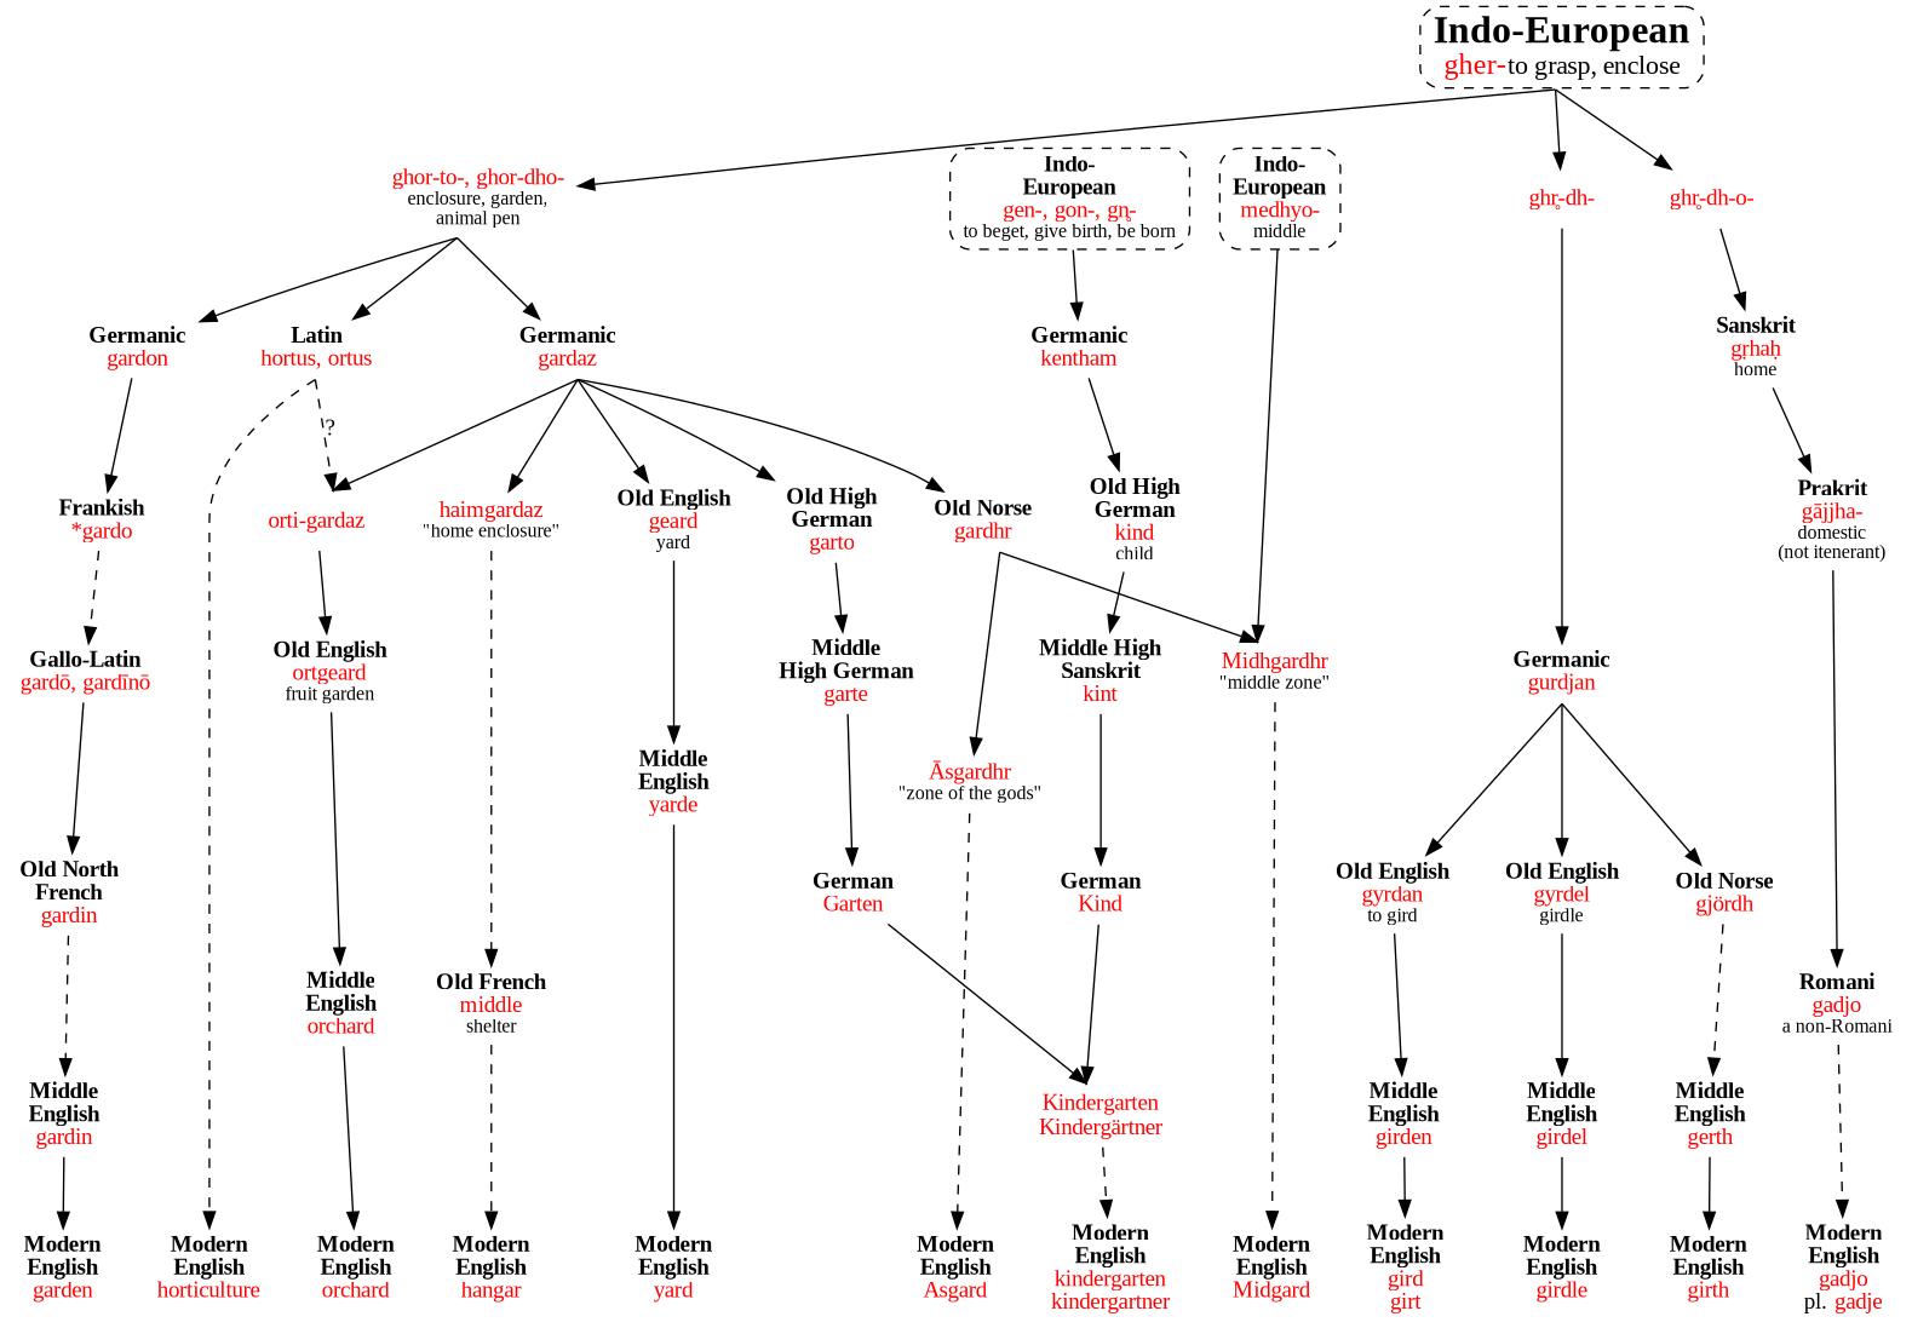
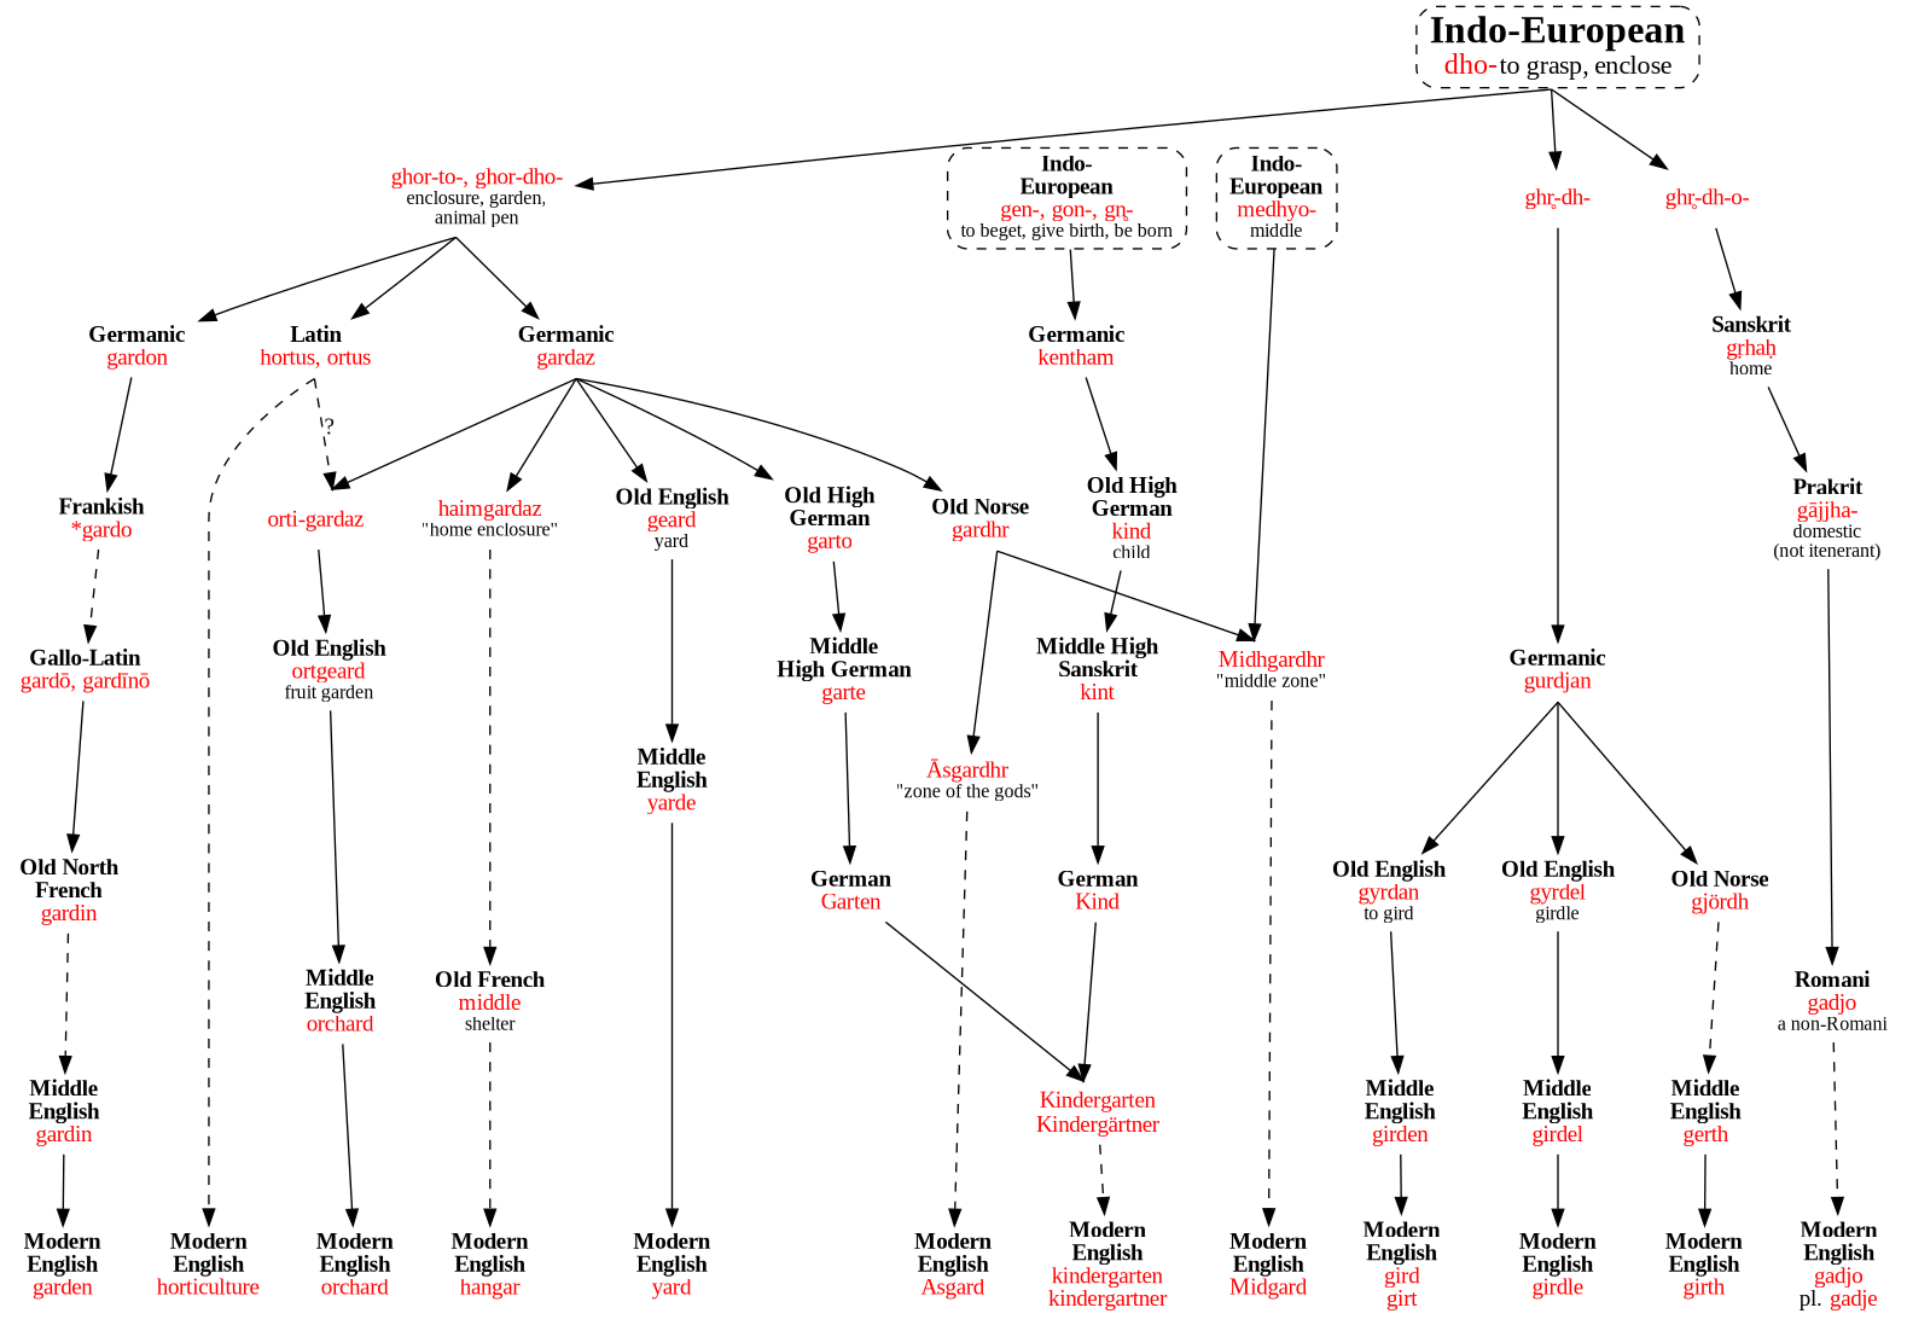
  strict digraph {
    fontname="Liberation Serif"
    node [fontname="Liberation Serif" shape=none]
    edge [fontname="Liberation Serif"]
    n1 [label=<<b>Modern<br/>English</b><br/><font color="red">yard</font>>]
    n2 [label=<<b>Modern<br/>English</b><br/><font color="red">orchard</font>>]
    n3 [label=<<b>Modern<br/>English</b><br/><font color="red">kindergarten<br/>kindergartner</font>>]
    n4 [label=<<b>Modern<br/>English</b><br/><font color="red">garden</font>>]
    n5 [label=<<b>Modern<br/>English</b><br/><font color="red">hangar</font>>]
    n6 [label=<<b>Modern<br/>English</b><br/><font color="red">Asgard</font>>]
    n7 [label=<<b>Modern<br/>English</b><br/><font color="red">Midgard</font>>]
    n8 [label=<<b>Modern<br/>English</b><br/><font color="red">horticulture</font>>]
    n9 [label=<<b>Modern<br/>English</b><br/><font color="red">gird<br/>girt</font>>]
    n10 [label=<<b>Modern<br/>English</b><br/><font color="red">girdle</font>>]
    n11 [label=<<b>Modern<br/>English</b><br/><font color="red">girth</font>>]
    n12 [label=<<b>Modern<br/>English</b><br/><font color="red">gadjo</font><br/>pl.<font color="red"> gadje</font>>]
    n13 [label=<<font color="red">ghor-to-, ghor-dho-</font><br/><font point-size="12">enclosure, garden,<br/>animal pen</font>>]
    n14 [label=<<font color="red">ghr̥-dh-</font>>]
    n15 [label=<<font color="red">ghr̥-dh-o-</font>>]
    n16 [label=<<b>Indo-<br/>European</b><br/><font color="red">gen-, gon-, gn̥-</font><br/><font point-size="12">to beget, give birth, be born</font>> shape=box style="dashed,rounded"]
    n17 [label=<<b>Indo-<br/>European</b><br/><font color="red">medhyo-</font><br/><font point-size="12">middle</font>> shape=box style="dashed,rounded"]
    n18 [label=<<b>Germanic</b><br/><font color="red">gardaz</font>>]
    n19 [label=<<b>Latin</b><br/><font color="red">hortus, ortus</font>>]
    n20 [label=<<b>Germanic</b><br/><font color="red">gardon</font>>]
    n21 [label=<<b>Germanic</b><br/><font color="red">gurdjan</font>>]
    n22 [label=<<b>Sanskrit</b><br/><font color="red">gṛhaḥ</font><br/><font point-size="12">home</font>>]
    n23 [label=<<b>Germanic</b><br/><font color="red">kentham</font>>]
    n24 [label=<<font color="red">Midhgardhr</font><br/><font point-size="12">"middle zone"</font>>]
-   n25 [label=<<font point-size="24"><b>Indo-European</b></font><br/><font point-size="18" color="red">gher-</font><font point-size="16">to grasp, enclose</font>> shape=box style="dashed,rounded"]
+   n25 [label=<<font point-size="24"><b>Indo-European</b></font><br/><font point-size="18" color="red">dho-</font><font point-size="16">to grasp, enclose</font>> shape=box style="dashed,rounded"]
    n26 [label=<<b>Old English</b><br/><font color="red">geard</font><br/><font point-size="12">yard</font>>]
    n27 [label=<<font color="red">orti-gardaz</font>>]
    n28 [label=<<b>Old High<br/>German</b><br/><font color="red">garto</font>>]
    n29 [label=<<font color="red">haimgardaz</font><br/><font point-size="12">"home enclosure"</font>>]
    n30 [label=<<b>Old Norse</b><br/><font color="red">gardhr</font>>]
    n31 [label=<<b>Frankish</b><br/><font color="red">*gardo</font>>]
    n32 [label=<<b>Old English</b><br/><font color="red">gyrdan</font><br/><font point-size="12">to gird</font>>]
    n33 [label=<<b>Old English</b><br/><font color="red">gyrdel</font><br/><font point-size="12">girdle</font>>]
    n34 [label=<<b>Old Norse</b><br/><font color="red">gjördh</font>>]
    n35 [label=<<b>Prakrit</b><br/><font color="red">gājjha-</font><br/><font point-size="12">domestic<br/>(not itenerant)</font>>]
    n36 [label=<<b>Middle<br/>English</b><br/><font color="red">yarde</font>>]
    n37 [label=<<b>Old English</b><br/><font color="red">ortgeard</font><br/><font point-size="12">fruit garden</font>>]
    n38 [label=<<b>Middle<br/>High German</b><br/><font color="red">garte</font>>]
    n39 [label=<<b>Old French</b><br/><font color="red">middle</font><br/><font point-size="12">shelter</font>>]
    n40 [label=<<font color="red">Āsgardhr</font><br/><font point-size="12">"zone of the gods"</font>>]
    n41 [label=<<b>Middle<br/>English</b><br/><font color="red">orchard</font>>]
    n42 [label=<<b>German</b><br/><font color="red">Garten</font>>]
    n43 [label=<<font color="red">Kindergarten<br/>Kindergärtner</font>>]
    n44 [label=<<b>Old High<br/>German</b><br/><font color="red">kind</font><br/><font point-size="12">child</font>>]
    n45 [label=<<b>Middle High<br/>Sanskrit</b><br/><font color="red">kint</font>>]
    n46 [label=<<b>German</b><br/><font color="red">Kind</font>>]
    n47 [label=<<b>Gallo-Latin</b><br/><font color="red">gardō, gardīnō</font>>]
    n48 [label=<<b>Old North<br/>French</b><br/><font color="red">gardin</font>>]
    n49 [label=<<b>Middle<br/>English</b><br/><font color="red">gardin</font>>]
    n50 [label=<<b>Middle<br/>English</b><br/><font color="red">girden</font>>]
    n51 [label=<<b>Middle<br/>English</b><br/><font color="red">girdel</font>>]
    n52 [label=<<b>Middle<br/>English</b><br/><font color="red">gerth</font>>]
    n53 [label=<<b>Romani</b><br/><font color="red">gadjo</font><br/><font point-size="12">a non-Romani</font>>]
    subgraph sub_1 {
      rank=sink
      n1
      n2
      n3
      n4
      n5
      n6
      n7
      n8
      n9
      n10
      n11
      n12
    }
    subgraph sub_2 {
      rank=same
      n13
      n14
      n15
      n16
      n17
    }
    n13 -> n18 [sametail=1]
    n13 -> n19 [sametail=1]
    n13 -> n20 [sametail=1]
    n14 -> n21 [sametail=1]
    n15 -> n22
    n16 -> n23
    n17 -> n24 [samehead=1]
    n18 -> n26 [sametail=1]
    n18 -> n27 [samehead=1 sametail=1]
    n18 -> n28 [sametail=1]
    n18 -> n29 [sametail=1]
    n18 -> n30 [sametail=1]
    n19 -> n8 [sametail=1 style=dashed]
    n19 -> n27 [label="?" samehead=1 sametail=1 style=dashed]
    n20 -> n31
    n21 -> n32 [sametail=1]
    n21 -> n33 [sametail=1]
    n21 -> n34 [sametail=1]
    n22 -> n35
    n23 -> n44
    n24 -> n7 [style=dashed]
    n25 -> n13 [sametail=1]
    n25 -> n14 [sametail=1]
    n25 -> n15 [sametail=1]
    n26 -> n36
    n27 -> n37
    n28 -> n38
    n29 -> n39 [style=dashed]
    n30 -> n24 [samehead=1 sametail=1]
    n30 -> n40 [sametail=1]
    n31 -> n47 [style=dashed]
    n32 -> n50
    n33 -> n51
    n34 -> n52 [style=dashed]
    n35 -> n53
    n36 -> n1
    n37 -> n41
    n38 -> n42
    n39 -> n5 [style=dashed]
    n40 -> n6 [style=dashed]
    n41 -> n2
    n42 -> n43 [samehead=1]
    n43 -> n3 [style=dashed]
    n44 -> n45
    n45 -> n46
    n46 -> n43 [samehead=1]
    n47 -> n48
    n48 -> n49 [style=dashed]
    n49 -> n4
    n50 -> n9
    n51 -> n10
    n52 -> n11
    n53 -> n12 [style=dashed]
  }
